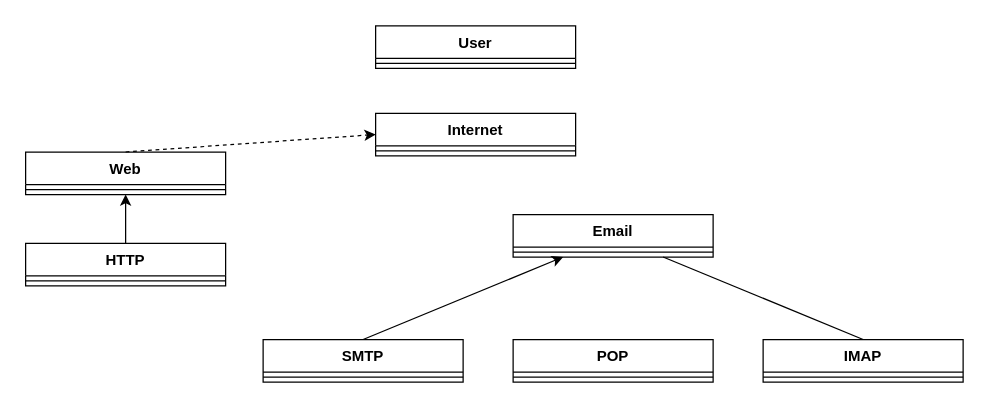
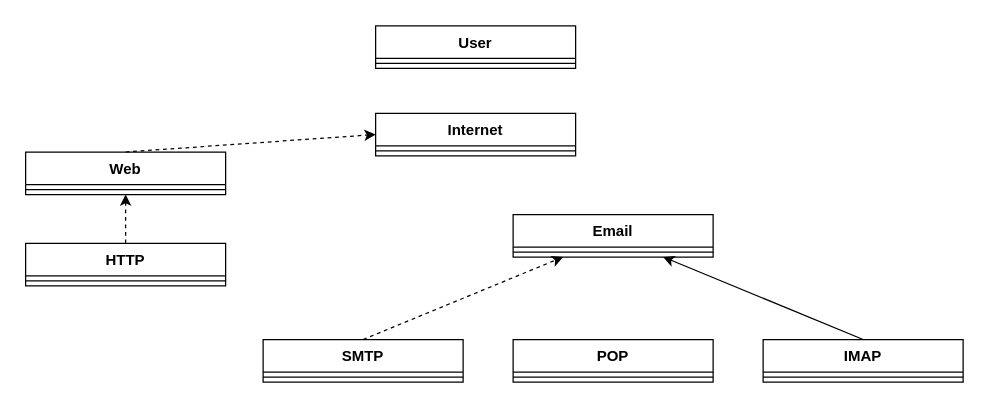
  <mxCell id="0" />
  <mxCell id="1" parent="0" />
  <mxCell id="2" value="Internet" style="swimlane;fontStyle=1;align=center;verticalAlign=top;childLayout=stackLayout;horizontal=1;startSize=26;horizontalStack=0;resizeParent=1;resizeParentMax=0;resizeLast=0;collapsible=1;marginBottom=0;" vertex="1" parent="1"><mxGeometry x="300" y="90" width="160" height="34" as="geometry" /></mxCell>
  <mxCell id="3" value="" style="line;strokeWidth=1;fillColor=none;align=left;verticalAlign=middle;spacingTop=-1;spacingLeft=3;spacingRight=3;rotatable=0;labelPosition=right;points=[];portConstraint=eastwest;" vertex="1" parent="2"><mxGeometry y="26" width="160" height="8" as="geometry" /></mxCell>
  <mxCell id="4" value="User" style="swimlane;fontStyle=1;align=center;verticalAlign=top;childLayout=stackLayout;horizontal=1;startSize=26;horizontalStack=0;resizeParent=1;resizeParentMax=0;resizeLast=0;collapsible=1;marginBottom=0;" vertex="1" parent="1"><mxGeometry x="300" y="20" width="160" height="34" as="geometry" /></mxCell>
  <mxCell id="5" value="" style="line;strokeWidth=1;fillColor=none;align=left;verticalAlign=middle;spacingTop=-1;spacingLeft=3;spacingRight=3;rotatable=0;labelPosition=right;points=[];portConstraint=eastwest;" vertex="1" parent="4"><mxGeometry y="26" width="160" height="8" as="geometry" /></mxCell>
  <mxCell id="6" value="Web" style="swimlane;fontStyle=1;align=center;verticalAlign=top;childLayout=stackLayout;horizontal=1;startSize=26;horizontalStack=0;resizeParent=1;resizeParentMax=0;resizeLast=0;collapsible=1;marginBottom=0;" vertex="1" parent="1"><mxGeometry x="20" y="121" width="160" height="34" as="geometry" /></mxCell>
  <mxCell id="7" value="" style="line;strokeWidth=1;fillColor=none;align=left;verticalAlign=middle;spacingTop=-1;spacingLeft=3;spacingRight=3;rotatable=0;labelPosition=right;points=[];portConstraint=eastwest;" vertex="1" parent="6"><mxGeometry y="26" width="160" height="8" as="geometry" /></mxCell>
  <mxCell id="8" value="Email" style="swimlane;fontStyle=1;align=center;verticalAlign=top;childLayout=stackLayout;horizontal=1;startSize=26;horizontalStack=0;resizeParent=1;resizeParentMax=0;resizeLast=0;collapsible=1;marginBottom=0;" vertex="1" parent="1"><mxGeometry x="410" y="171" width="160" height="34" as="geometry" /></mxCell>
  <mxCell id="9" value="" style="line;strokeWidth=1;fillColor=none;align=left;verticalAlign=middle;spacingTop=-1;spacingLeft=3;spacingRight=3;rotatable=0;labelPosition=right;points=[];portConstraint=eastwest;" vertex="1" parent="8"><mxGeometry y="26" width="160" height="8" as="geometry" /></mxCell>
  <mxCell id="10" value="" style="endArrow=classic;html=1;rounded=0;exitX=0.5;exitY=0;exitDx=0;exitDy=0;entryX=0;entryY=0.5;entryDx=0;entryDy=0;dashed=1;" edge="1" parent="1" source="6" target="2"><mxGeometry width="50" height="50" relative="1" as="geometry"><mxPoint x="490" y="280" as="sourcePoint" /><mxPoint x="540" y="230" as="targetPoint" /></mxGeometry></mxCell>
  <mxCell id="11" value="HTTP" style="swimlane;fontStyle=1;align=center;verticalAlign=top;childLayout=stackLayout;horizontal=1;startSize=26;horizontalStack=0;resizeParent=1;resizeParentMax=0;resizeLast=0;collapsible=1;marginBottom=0;" vertex="1" parent="1"><mxGeometry x="20" y="194" width="160" height="34" as="geometry" /></mxCell>
  <mxCell id="12" value="" style="line;strokeWidth=1;fillColor=none;align=left;verticalAlign=middle;spacingTop=-1;spacingLeft=3;spacingRight=3;rotatable=0;labelPosition=right;points=[];portConstraint=eastwest;" vertex="1" parent="11"><mxGeometry y="26" width="160" height="8" as="geometry" /></mxCell>
  <mxCell id="13" value="SMTP" style="swimlane;fontStyle=1;align=center;verticalAlign=top;childLayout=stackLayout;horizontal=1;startSize=26;horizontalStack=0;resizeParent=1;resizeParentMax=0;resizeLast=0;collapsible=1;marginBottom=0;" vertex="1" parent="1"><mxGeometry x="210" y="271" width="160" height="34" as="geometry" /></mxCell>
  <mxCell id="14" value="" style="line;strokeWidth=1;fillColor=none;align=left;verticalAlign=middle;spacingTop=-1;spacingLeft=3;spacingRight=3;rotatable=0;labelPosition=right;points=[];portConstraint=eastwest;" vertex="1" parent="13"><mxGeometry y="26" width="160" height="8" as="geometry" /></mxCell>
  <mxCell id="15" value="POP" style="swimlane;fontStyle=1;align=center;verticalAlign=top;childLayout=stackLayout;horizontal=1;startSize=26;horizontalStack=0;resizeParent=1;resizeParentMax=0;resizeLast=0;collapsible=1;marginBottom=0;" vertex="1" parent="1"><mxGeometry x="410" y="271" width="160" height="34" as="geometry" /></mxCell>
  <mxCell id="16" value="" style="line;strokeWidth=1;fillColor=none;align=left;verticalAlign=middle;spacingTop=-1;spacingLeft=3;spacingRight=3;rotatable=0;labelPosition=right;points=[];portConstraint=eastwest;" vertex="1" parent="15"><mxGeometry y="26" width="160" height="8" as="geometry" /></mxCell>
  <mxCell id="17" value="IMAP" style="swimlane;fontStyle=1;align=center;verticalAlign=top;childLayout=stackLayout;horizontal=1;startSize=26;horizontalStack=0;resizeParent=1;resizeParentMax=0;resizeLast=0;collapsible=1;marginBottom=0;" vertex="1" parent="1"><mxGeometry x="610" y="271" width="160" height="34" as="geometry" /></mxCell>
  <mxCell id="18" value="" style="line;strokeWidth=1;fillColor=none;align=left;verticalAlign=middle;spacingTop=-1;spacingLeft=3;spacingRight=3;rotatable=0;labelPosition=right;points=[];portConstraint=eastwest;" vertex="1" parent="17"><mxGeometry y="26" width="160" height="8" as="geometry" /></mxCell>
- <mxCell id="19" value="" style="endArrow=none;html=1;rounded=0;exitX=0.5;exitY=0;exitDx=0;exitDy=0;entryX=0.75;entryY=1;entryDx=0;entryDy=0;" edge="1" parent="1" source="17" target="8"><mxGeometry width="50" height="50" relative="1" as="geometry"><mxPoint x="390" y="191" as="sourcePoint" /><mxPoint x="550" y="251" as="targetPoint" /></mxGeometry></mxCell>
- <mxCell id="20" value="" style="endArrow=classic;html=1;rounded=0;entryX=0.25;entryY=1;entryDx=0;entryDy=0;exitX=0.5;exitY=0;exitDx=0;exitDy=0;" edge="1" parent="1" source="13" target="8"><mxGeometry width="50" height="50" relative="1" as="geometry"><mxPoint x="200" y="305" as="sourcePoint" /><mxPoint x="250" y="255" as="targetPoint" /></mxGeometry></mxCell>
- <mxCell id="21" value="" style="endArrow=classic;html=1;rounded=0;exitX=0.5;exitY=0;exitDx=0;exitDy=0;entryX=0.5;entryY=1;entryDx=0;entryDy=0;" edge="1" parent="1" source="11" target="6"><mxGeometry width="50" height="50" relative="1" as="geometry"><mxPoint x="390" y="191" as="sourcePoint" /><mxPoint x="440" y="141" as="targetPoint" /></mxGeometry></mxCell>
+ <mxCell id="19" value="" style="endArrow=classic;html=1;rounded=0;exitX=0.5;exitY=0;exitDx=0;exitDy=0;entryX=0.75;entryY=1;entryDx=0;entryDy=0;" edge="1" parent="1" source="17" target="8"><mxGeometry width="50" height="50" relative="1" as="geometry"><mxPoint x="390" y="191" as="sourcePoint" /><mxPoint x="550" y="251" as="targetPoint" /></mxGeometry></mxCell>
+ <mxCell id="20" value="" style="endArrow=classic;html=1;rounded=0;entryX=0.25;entryY=1;entryDx=0;entryDy=0;exitX=0.5;exitY=0;exitDx=0;exitDy=0;dashed=1;" edge="1" parent="1" source="13" target="8"><mxGeometry width="50" height="50" relative="1" as="geometry"><mxPoint x="200" y="305" as="sourcePoint" /><mxPoint x="250" y="255" as="targetPoint" /></mxGeometry></mxCell>
+ <mxCell id="21" value="" style="endArrow=classic;html=1;rounded=0;exitX=0.5;exitY=0;exitDx=0;exitDy=0;entryX=0.5;entryY=1;entryDx=0;entryDy=0;dashed=1;" edge="1" parent="1" source="11" target="6"><mxGeometry width="50" height="50" relative="1" as="geometry"><mxPoint x="390" y="191" as="sourcePoint" /><mxPoint x="440" y="141" as="targetPoint" /></mxGeometry></mxCell>
